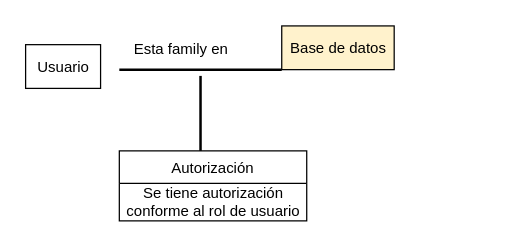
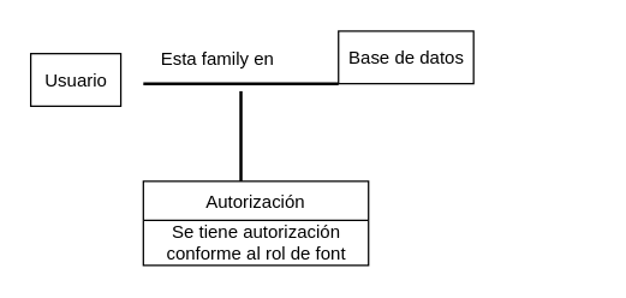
  <mxCell id="0" />
  <mxCell id="1" parent="0" />
  <mxCell id="2" value="Usuario" style="html=1;" parent="1" vertex="1"><mxGeometry x="20" y="35" width="60" height="35" as="geometry" /></mxCell>
- <mxCell id="3" value="Base de datos" style="html=1;fillColor=#fff2cc;" parent="1" vertex="1"><mxGeometry x="225" y="20" width="90" height="35" as="geometry" /></mxCell>
+ <mxCell id="3" value="Base de datos" style="html=1;" parent="1" vertex="1"><mxGeometry x="225" y="20" width="90" height="35" as="geometry" /></mxCell>
  <mxCell id="4" value="" style="line;strokeWidth=2;direction=south;html=1;" parent="1" vertex="1"><mxGeometry x="155" y="60" width="10" height="60" as="geometry" /></mxCell>
  <mxCell id="5" value="" style="line;strokeWidth=2;html=1;" parent="1" vertex="1"><mxGeometry x="95" y="50" width="130" height="10" as="geometry" /></mxCell>
  <mxCell id="6" value="Autorización" style="swimlane;fontStyle=0;childLayout=stackLayout;horizontal=1;startSize=26;fillColor=none;horizontalStack=0;resizeParent=1;resizeParentMax=0;resizeLast=0;collapsible=1;marginBottom=0;" parent="1" vertex="1"><mxGeometry x="95" y="120" width="150" height="56" as="geometry" /></mxCell>
- <mxCell id="7" value="Se tiene autorización &lt;br&gt;conforme&amp;nbsp;al rol de usuario" style="text;html=1;align=center;verticalAlign=middle;resizable=0;points=[];autosize=1;strokeColor=none;fillColor=none;" parent="6" vertex="1"><mxGeometry y="26" width="150" height="30" as="geometry" /></mxCell>
+ <mxCell id="7" value="Se tiene autorización &lt;br&gt;conforme&amp;nbsp;al rol de font" style="text;html=1;align=center;verticalAlign=middle;resizable=0;points=[];autosize=1;strokeColor=none;fillColor=none;" parent="6" vertex="1"><mxGeometry y="26" width="150" height="30" as="geometry" /></mxCell>
  <mxCell id="8" value="&#10;&#10;&lt;span style=&quot;color: rgb(0, 0, 0); font-family: helvetica; font-size: 12px; font-style: normal; font-weight: 400; letter-spacing: normal; text-align: left; text-indent: 0px; text-transform: none; word-spacing: 0px; background-color: rgb(255, 255, 255); display: inline; float: none;&quot;&gt;Esta autorizado en&lt;/span&gt;&#10;&#10;" style="text;strokeColor=none;fillColor=none;align=left;verticalAlign=top;spacingLeft=4;spacingRight=4;overflow=hidden;rotatable=0;points=[[0,0.5],[1,0.5]];portConstraint=eastwest;" parent="1" vertex="1"><mxGeometry x="295" y="130" width="100" height="26" as="geometry" /></mxCell>
  <mxCell id="9" value="&lt;span style=&quot;color: rgb(0, 0, 0); font-family: helvetica; font-size: 12px; font-style: normal; font-weight: 400; letter-spacing: normal; text-align: left; text-indent: 0px; text-transform: none; word-spacing: 0px; background-color: rgb(255, 255, 255); display: inline; float: none;&quot;&gt;Esta family en&lt;/span&gt;" style="text;whiteSpace=wrap;html=1;" parent="1" vertex="1"><mxGeometry x="105" y="25" width="130" height="30" as="geometry" /></mxCell>
